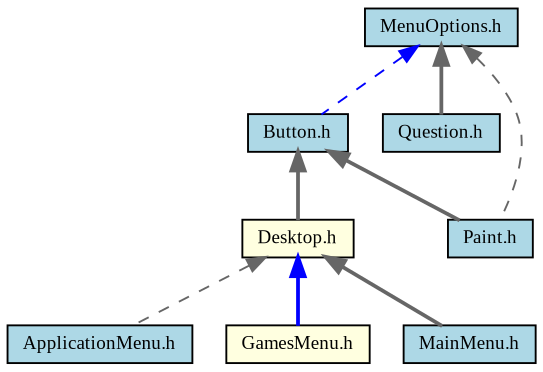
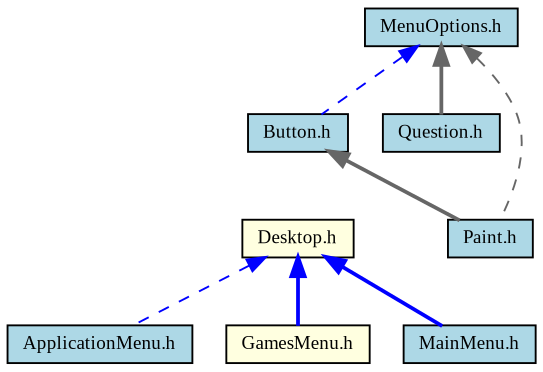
  digraph {
    node [color=black fillcolor=lightblue fontname=TimesNewRoman fontsize=10 shape=record style=filled]
    edge [color=gray40 dir=back fontname=TimesNewRoman fontsize=10 labelfontname=TimesNewRoman labelfontsize=10 style=bold]
    n1 [fontcolor=black height=0.2 label="MenuOptions.h" width=0.4]
    n2 [height=0.2 label="Button.h" width=0.4]
    n3 [height=0.2 label="Question.h" width=0.4]
    n4 [height=0.2 label="Paint.h" width=0.4]
    n5 [fillcolor=lightyellow height=0.2 label="Desktop.h" width=0.4]
    n6 [height=0.2 label="ApplicationMenu.h" width=0.4]
    n7 [fillcolor=lightyellow height=0.2 label="GamesMenu.h" width=0.4]
    n8 [height=0.2 label="MainMenu.h" width=0.4]
    n1 -> n2 [color=blue style=dashed]
    n1 -> n3
    n1 -> n4 [style=dashed]
    n2 -> n4
-   n2 -> n5
-   n5 -> n6 [style=dashed]
+   n5 -> n6 [color=blue style=dashed]
    n5 -> n7 [color=blue]
-   n5 -> n8
+   n5 -> n8 [color=blue]
  }
